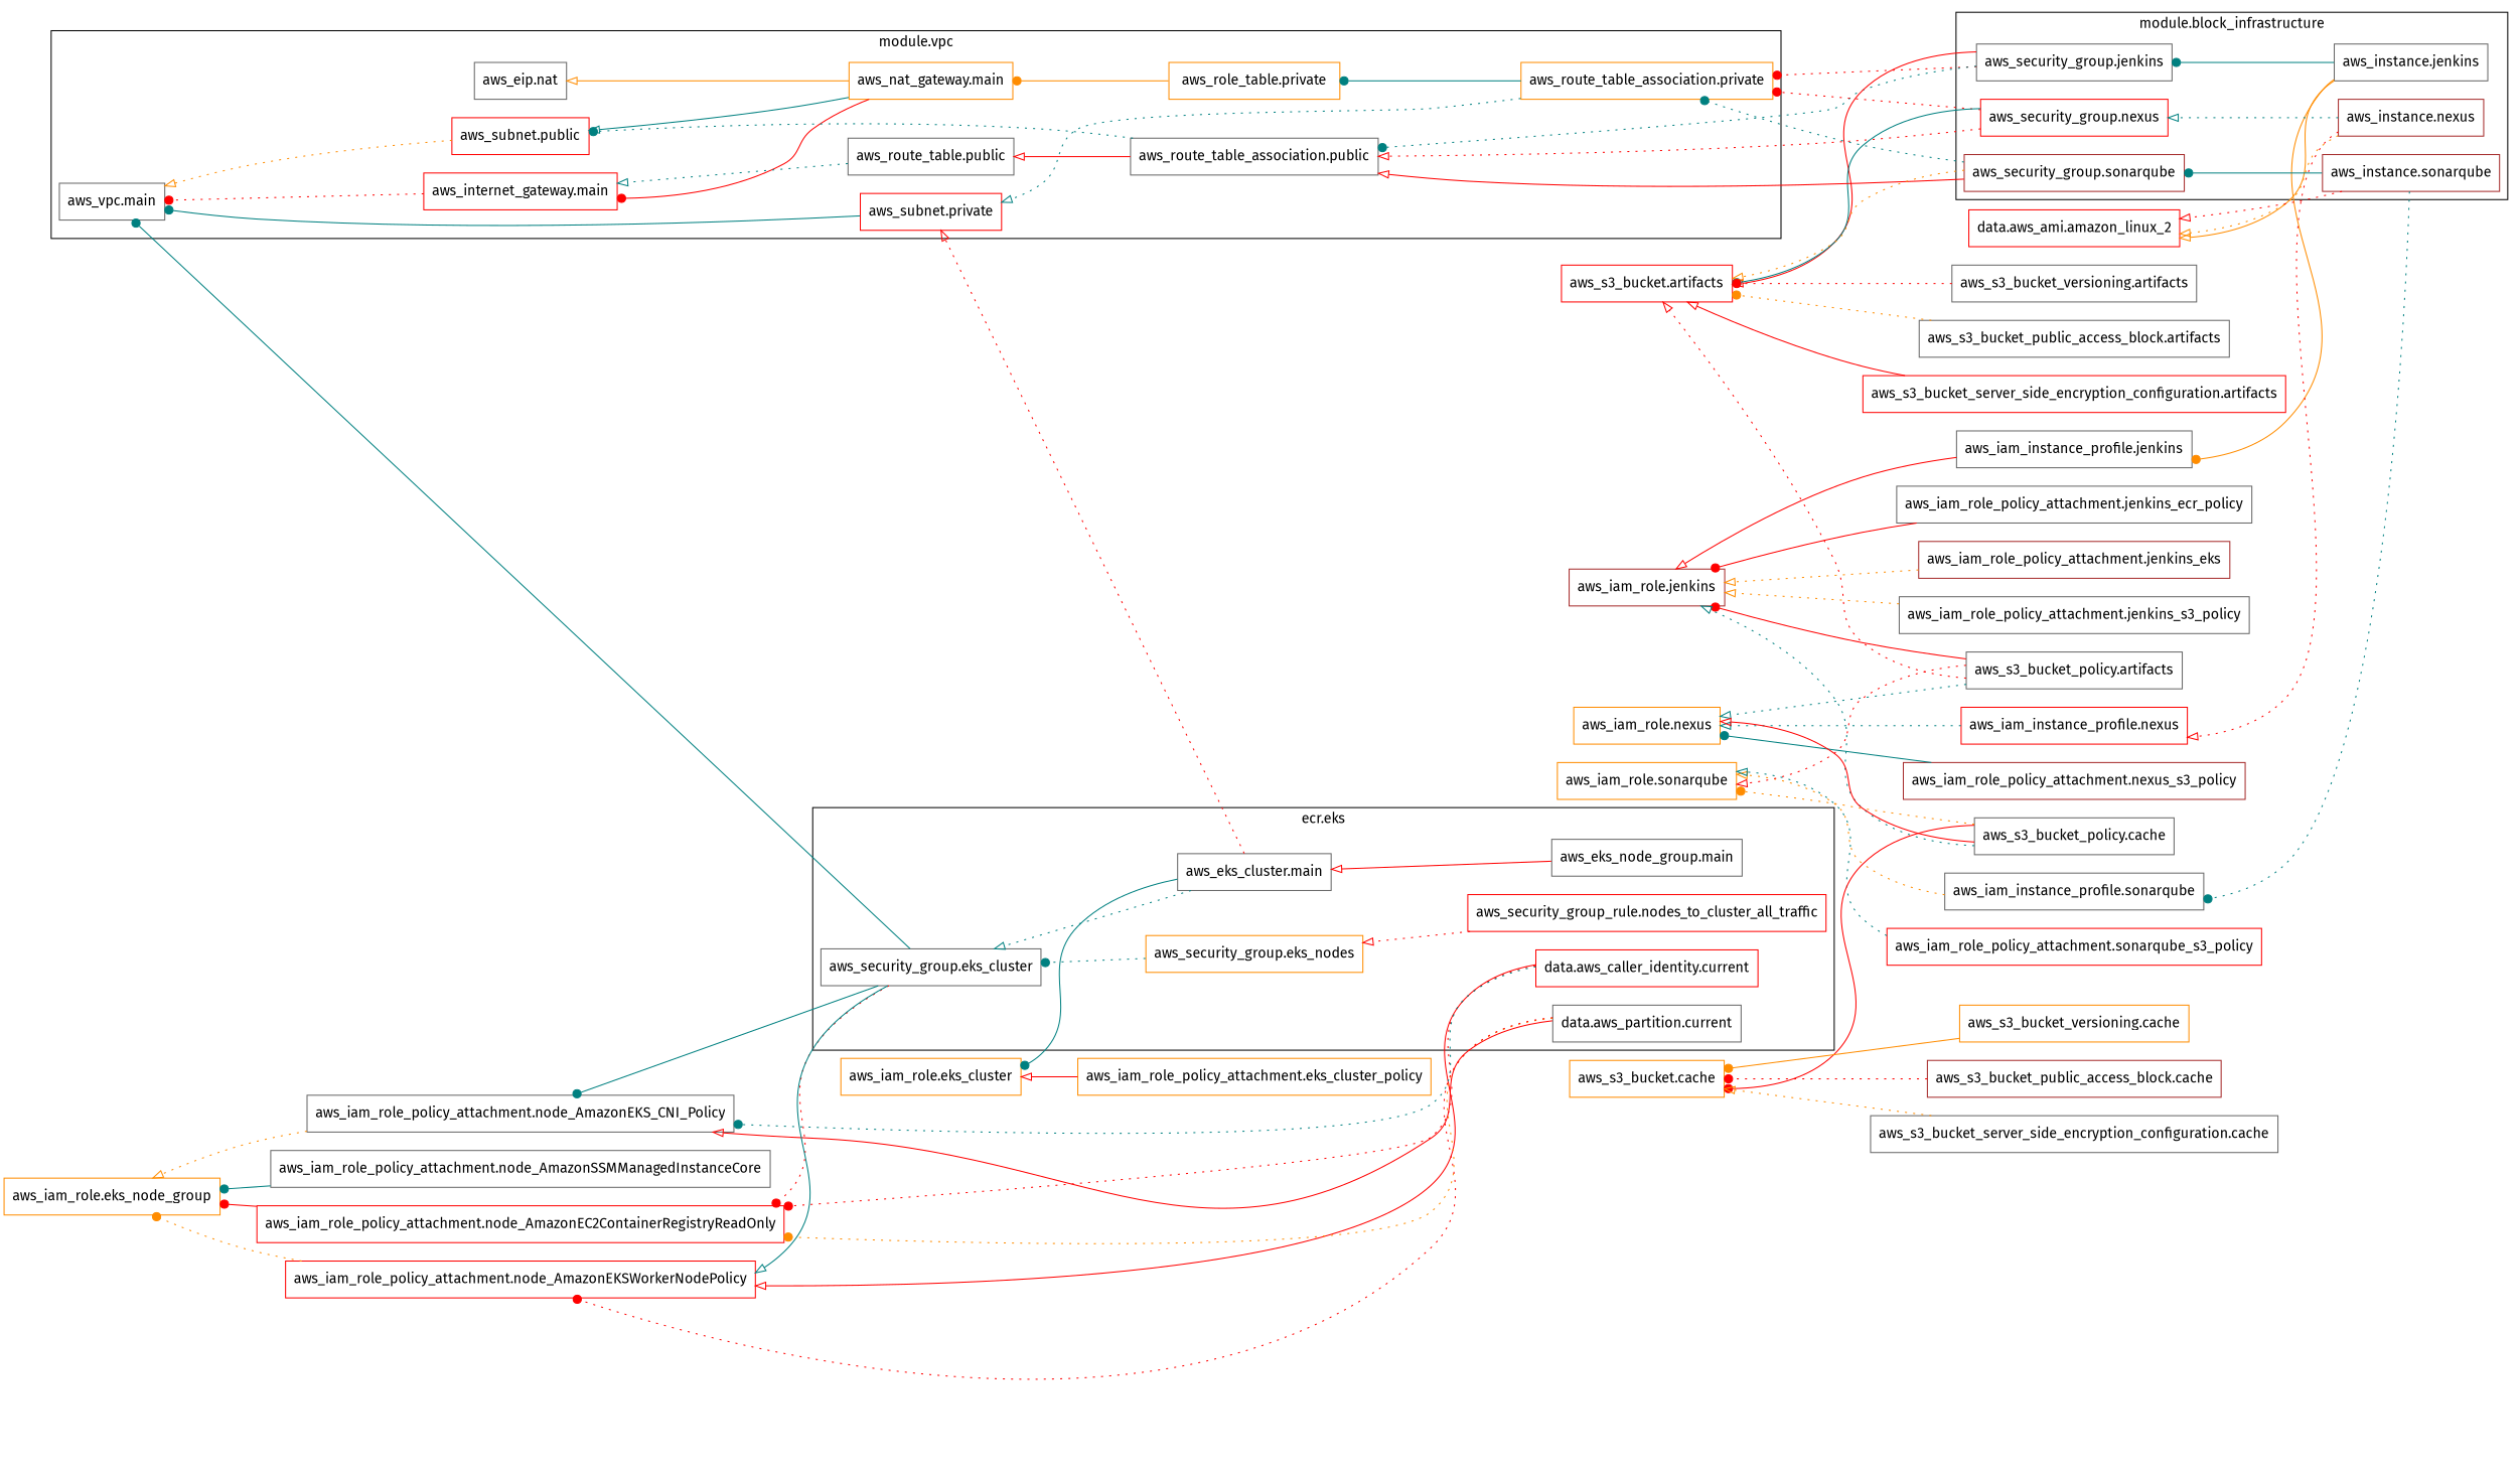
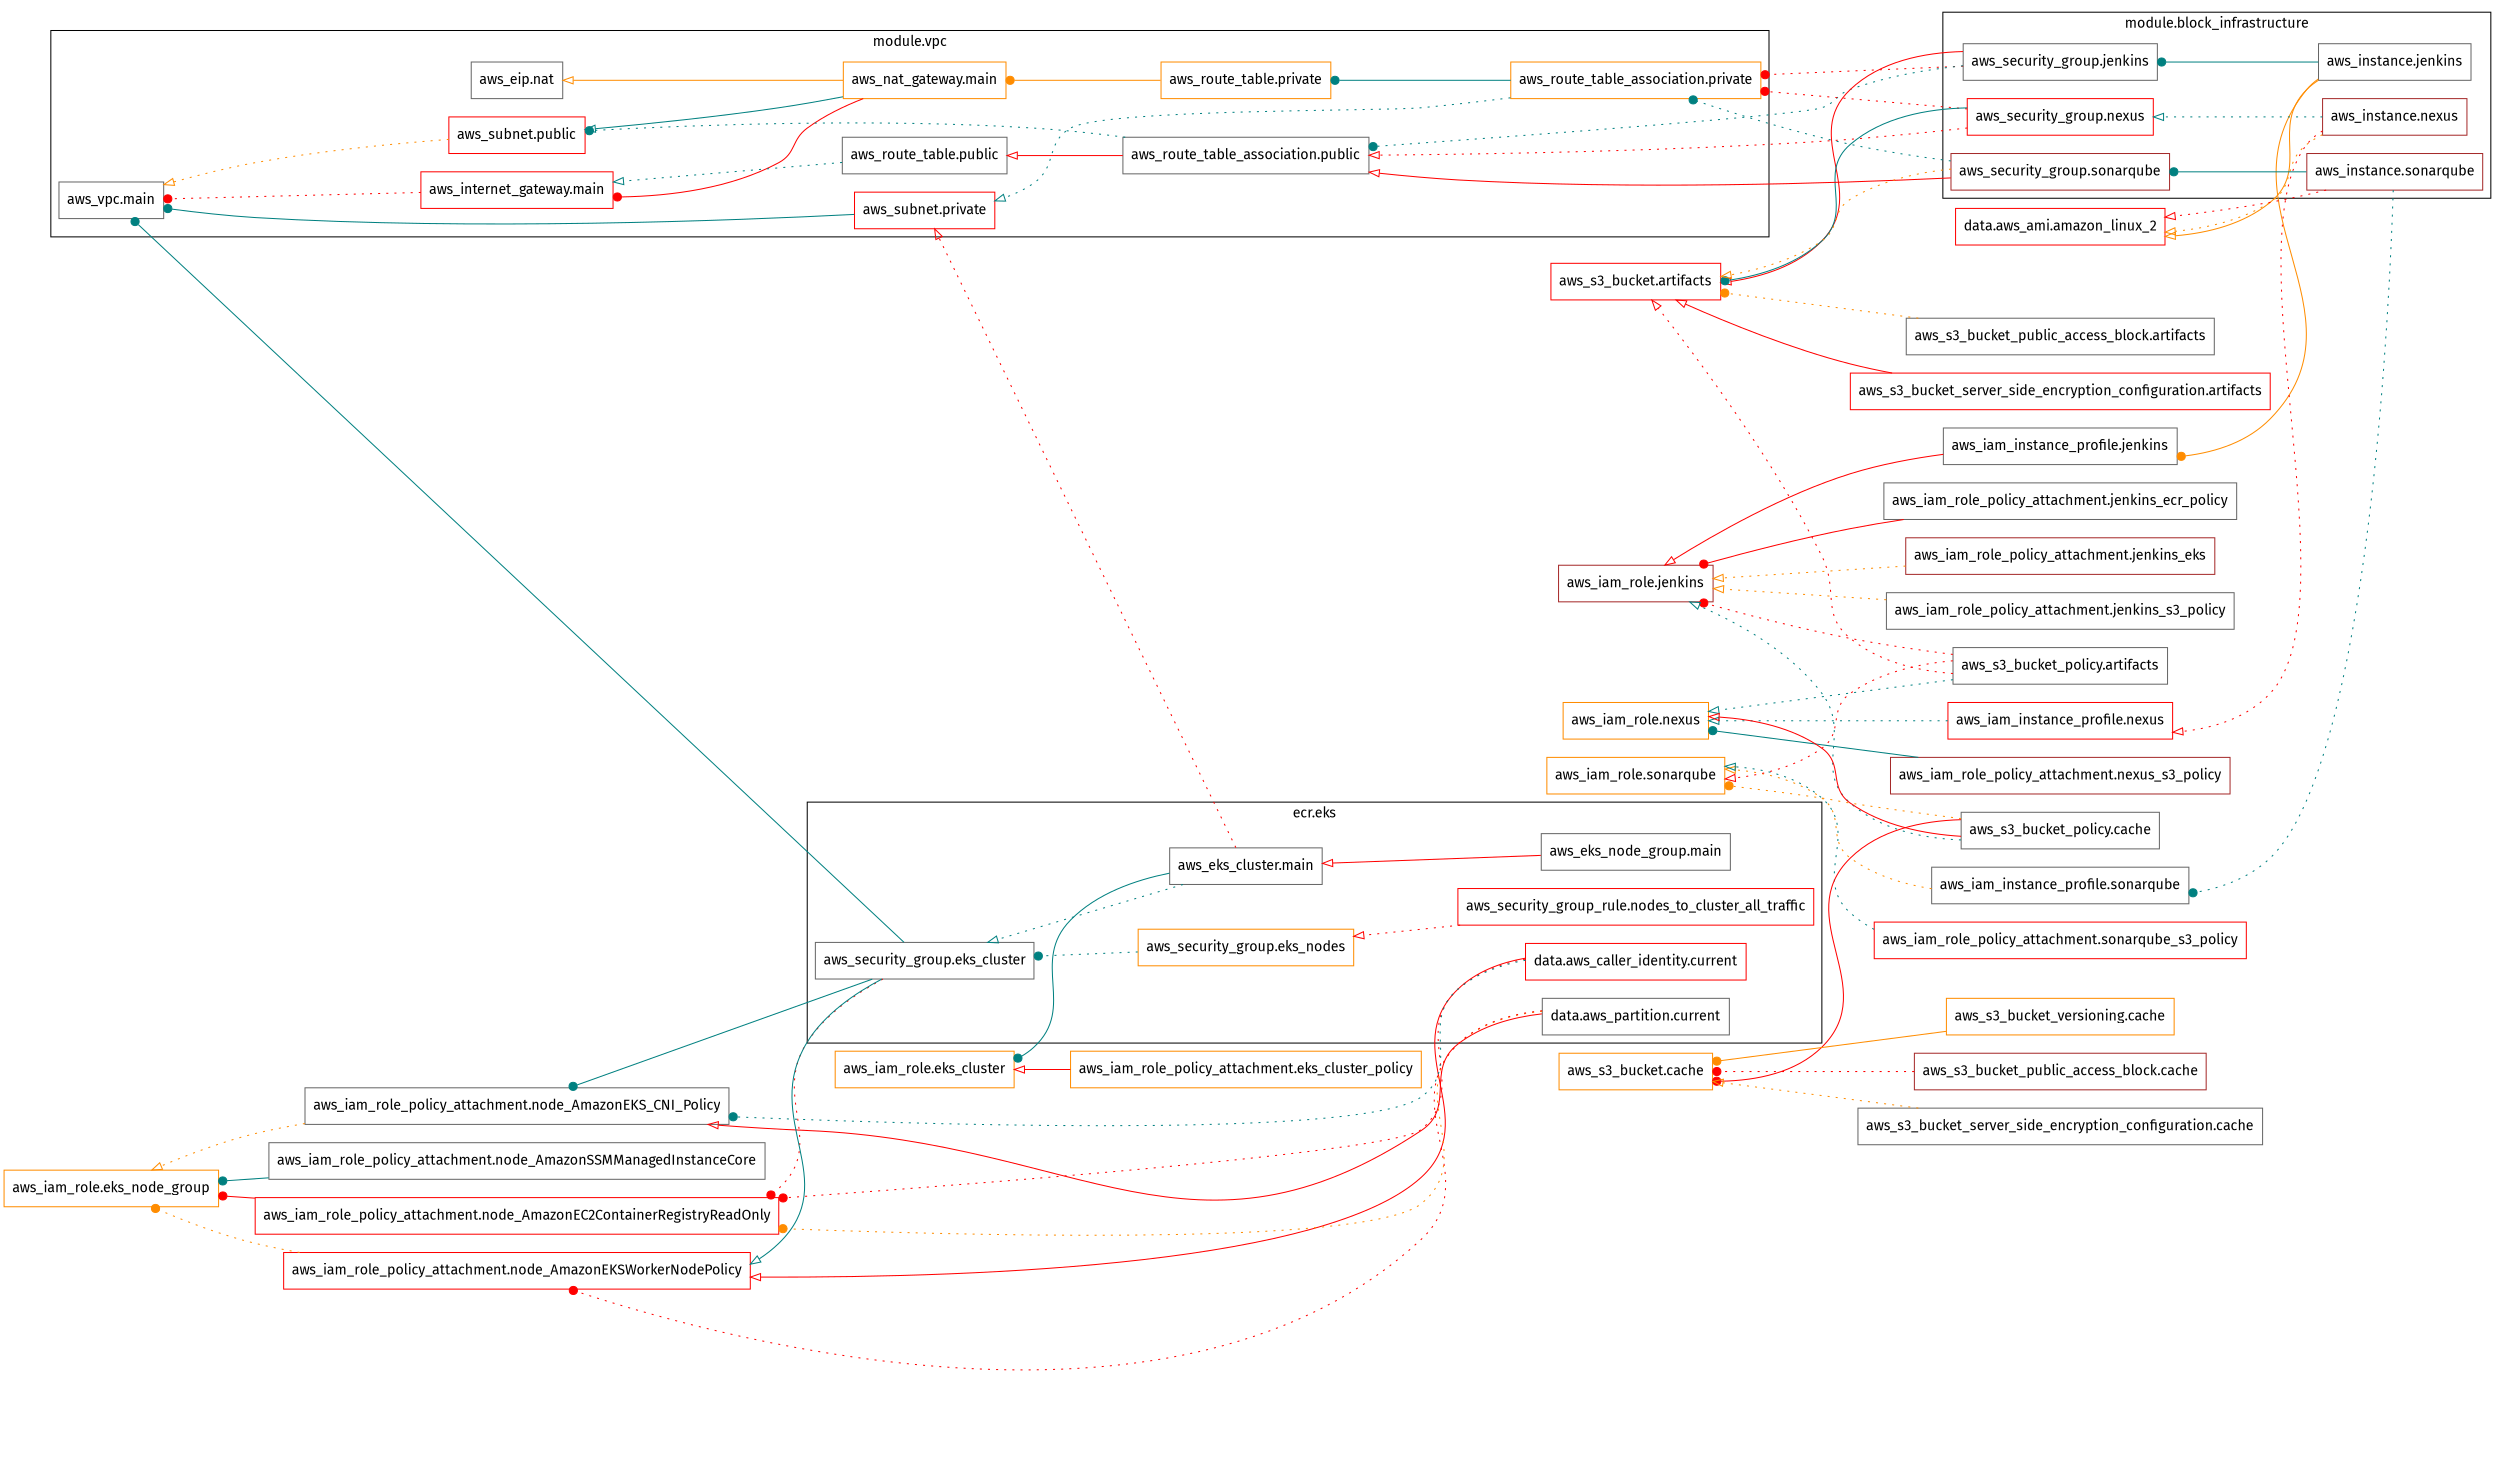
  digraph {
    fontname="Fira Sans"
    rankdir=RL
    node [color=gray40 fontname="Fira Sans" shape=rect]
    edge [arrowhead=onormal color=red fontname="Fira Sans" style=dotted]
    n1 [label="aws_instance.jenkins"]
    n2 [color=brown label="aws_instance.nexus"]
    n3 [color=brown label="aws_instance.sonarqube"]
    n4 [label="aws_security_group.jenkins"]
    n5 [color=red label="aws_security_group.nexus"]
    n6 [color=brown label="aws_security_group.sonarqube"]
    n7 [color=red label="data.aws_caller_identity.current"]
    n8 [label="data.aws_partition.current"]
    n9 [label="aws_eks_cluster.main"]
    n10 [label="aws_eks_node_group.main"]
    n11 [label="aws_security_group.eks_cluster"]
    n12 [color=darkorange label="aws_security_group.eks_nodes"]
    n13 [color=red label="aws_security_group_rule.nodes_to_cluster_all_traffic"]
    n14 [label="aws_eip.nat"]
    n15 [color=red label="aws_internet_gateway.main"]
    n16 [color=darkorange label="aws_nat_gateway.main"]
-   n17 [color=darkorange label="aws_role_table.private"]
+   n17 [color=darkorange label="aws_route_table.private"]
    n18 [label="aws_route_table.public"]
    n19 [color=darkorange label="aws_route_table_association.private"]
    n20 [label="aws_route_table_association.public"]
    n21 [color=red label="aws_subnet.private"]
    n22 [color=red label="aws_subnet.public"]
    n23 [label="aws_vpc.main"]
    n24 [color=red label="data.aws_ami.amazon_linux_2"]
    n25 [label="aws_iam_instance_profile.jenkins"]
    n26 [color=red label="aws_iam_instance_profile.nexus"]
    n27 [label="aws_iam_instance_profile.sonarqube"]
    n28 [color=red label="aws_s3_bucket.artifacts"]
    n29 [color=red label="aws_iam_role_policy_attachment.node_AmazonEC2ContainerRegistryReadOnly"]
    n30 [color=red label="aws_iam_role_policy_attachment.node_AmazonEKSWorkerNodePolicy"]
    n31 [label="aws_iam_role_policy_attachment.node_AmazonEKS_CNI_Policy"]
    n32 [color=darkorange label="aws_iam_role.eks_cluster"]
    n33 [color=brown label="aws_iam_role.jenkins"]
    n34 [color=darkorange label="aws_iam_role.nexus"]
    n35 [color=darkorange label="aws_iam_role.sonarqube"]
    n36 [color=darkorange label="aws_iam_role.eks_node_group"]
    n37 [color=darkorange label="aws_iam_role_policy_attachment.eks_cluster_policy"]
    n38 [label="aws_iam_role_policy_attachment.jenkins_ecr_policy"]
    n39 [color=brown label="aws_iam_role_policy_attachment.jenkins_eks"]
    n40 [label="aws_iam_role_policy_attachment.jenkins_s3_policy"]
    n41 [color=brown label="aws_iam_role_policy_attachment.nexus_s3_policy"]
    n42 [label="aws_iam_role_policy_attachment.node_AmazonSSMManagedInstanceCore"]
    n43 [color=red label="aws_iam_role_policy_attachment.sonarqube_s3_policy"]
    n44 [color=darkorange label="aws_s3_bucket.cache"]
    n45 [label="aws_s3_bucket_policy.artifacts"]
    n46 [label="aws_s3_bucket_policy.cache"]
    n47 [label="aws_s3_bucket_public_access_block.artifacts"]
    n48 [color=brown label="aws_s3_bucket_public_access_block.cache"]
    n49 [color=red label="aws_s3_bucket_server_side_encryption_configuration.artifacts"]
    n50 [label="aws_s3_bucket_server_side_encryption_configuration.cache"]
-   n51 [label="aws_s3_bucket_versioning.artifacts"]
    n52 [color=darkorange label="aws_s3_bucket_versioning.cache"]
    subgraph cluster_1 {
      label="module.block_infrastructure"
      n1
      n2
      n3
      n4
      n5
      n6
    }
    subgraph cluster_2 {
      label="ecr.eks"
      n7
      n8
      n9
      n10
      n11
      n12
      n13
    }
    subgraph cluster_3 {
      label="module.vpc"
      n14
      n15
      n16
      n17
      n18
      n19
      n20
      n21
      n22
      n23
    }
    n1 -> n4 [arrowhead=dot color=teal style=solid]
    n1 -> n24 [color=darkorange style=solid]
    n1 -> n25 [arrowhead=dot color=darkorange style=solid]
    n2 -> n5 [color=teal]
    n2 -> n24 [color=darkorange]
    n2 -> n26
    n3 -> n6 [arrowhead=dot color=teal style=solid]
    n3 -> n24
    n3 -> n27 [arrowhead=dot color=teal]
    n4 -> n19 [arrowhead=dot]
    n4 -> n20 [arrowhead=dot color=teal]
    n4 -> n28 [style=solid]
    n5 -> n19 [arrowhead=dot]
    n5 -> n20
    n5 -> n28 [arrowhead=dot color=teal style=solid]
    n6 -> n19 [arrowhead=dot color=teal]
    n6 -> n20 [style=solid]
    n6 -> n28 [color=darkorange]
    n7 -> n29 [arrowhead=dot]
    n7 -> n30 [style=solid]
    n7 -> n31 [arrowhead=dot color=teal]
    n8 -> n29 [arrowhead=dot color=darkorange]
    n8 -> n30 [arrowhead=dot]
    n8 -> n31 [style=solid]
    n9 -> n11 [color=teal]
    n9 -> n21
    n9 -> n32 [arrowhead=dot color=teal style=solid]
    n10 -> n9 [style=solid]
    n11 -> n23 [arrowhead=dot color=teal style=solid]
    n11 -> n29 [arrowhead=dot]
    n11 -> n30 [color=teal style=solid]
    n11 -> n31 [arrowhead=dot color=teal style=solid]
    n12 -> n11 [arrowhead=dot color=teal]
    n13 -> n12
    n15 -> n23 [arrowhead=dot]
    n16 -> n14 [color=darkorange style=solid]
    n16 -> n15 [arrowhead=dot style=solid]
    n16 -> n22 [color=teal style=solid]
    n17 -> n16 [arrowhead=dot color=darkorange style=solid]
    n18 -> n15 [color=teal]
    n19 -> n17 [arrowhead=dot color=teal style=solid]
    n19 -> n21 [color=teal]
    n20 -> n18 [style=solid]
    n20 -> n22 [arrowhead=dot color=teal]
    n21 -> n23 [arrowhead=dot color=teal style=solid]
    n22 -> n23 [color=darkorange]
    n25 -> n33 [style=solid]
    n26 -> n34 [color=teal]
    n27 -> n35 [color=darkorange]
    n29 -> n36 [arrowhead=dot style=solid]
    n30 -> n36 [arrowhead=dot color=darkorange]
    n31 -> n36 [color=darkorange]
    n37 -> n32 [style=solid]
    n38 -> n33 [arrowhead=dot style=solid]
    n39 -> n33 [color=darkorange]
    n40 -> n33 [color=darkorange]
    n41 -> n34 [arrowhead=dot color=teal style=solid]
    n42 -> n36 [arrowhead=dot color=teal style=solid]
    n43 -> n35 [color=teal]
    n45 -> n28
-   n45 -> n33 [arrowhead=dot style=solid]
+   n45 -> n33 [arrowhead=dot]
    n45 -> n34 [color=teal]
    n45 -> n35
    n46 -> n33 [color=teal]
    n46 -> n34 [style=solid]
    n46 -> n35 [arrowhead=dot color=darkorange]
    n46 -> n44 [arrowhead=dot style=solid]
    n47 -> n28 [arrowhead=dot color=darkorange]
    n48 -> n44 [arrowhead=dot]
    n49 -> n28 [style=solid]
    n50 -> n44 [color=darkorange]
-   n51 -> n28 [arrowhead=dot]
    n52 -> n44 [arrowhead=dot color=darkorange style=solid]
  }
